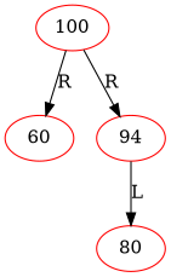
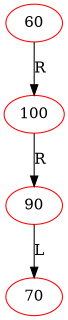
  digraph {
    node [color=red]
    60
    100
-   90 [label=94]
-   80
-   100 -> 60 [label=R]
+   90
+   80 [label=70]
+   60 -> 100 [label=R]
    100 -> 90 [label=R]
    90 -> 80 [label=L]
  }
